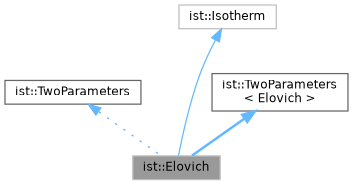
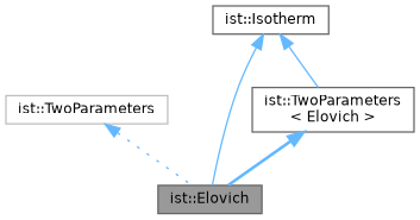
  digraph {
    node [color=gray40 fillcolor=white fontname=Helvetica fontsize=10 shape=box style=filled]
    edge [color=steelblue1 dir=back fontname=Helvetica fontsize=10 labelfontname=Helvetica labelfontsize=10 style=solid]
-   n1 [color=grey75 fillcolor=grey60 fontcolor=black height=0.2 label="ist::Elovich" width=0.4]
-   n2 [height=0.2 label="ist::TwoParameters" width=0.4]
-   n3 [color=grey75 height=0.2 label="ist::Isotherm" width=0.4]
+   n1 [fillcolor=grey60 fontcolor=black height=0.2 label="ist::Elovich" width=0.4]
+   n2 [color=grey75 height=0.2 label="ist::TwoParameters" width=0.4]
+   n3 [height=0.2 label="ist::Isotherm" width=0.4]
    n4 [height=0.2 label="ist::TwoParameters\l\< Elovich \>" width=0.4]
    n2 -> n1 [style=dotted]
    n3 -> n1
+   n3 -> n4
    n4 -> n1 [style=bold]
  }
